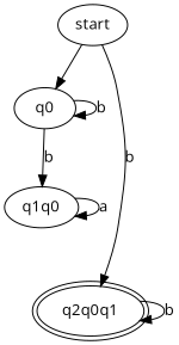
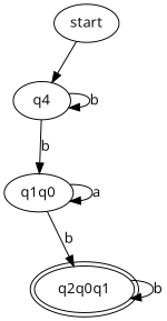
  digraph {
    fontname="Open Sans"
    node [fontname="Open Sans"]
    edge [fontname="Open Sans"]
-   q0
+   q0 [label=q4]
    q1q0
    q2q0q1 [peripheries=2]
    start
    q0 -> q0 [label=b]
    q0 -> q1q0 [label=b]
    q1q0 -> q1q0 [label=a]
-   start -> q2q0q1 [label=b]
+   q1q0 -> q2q0q1 [label=b]
    q2q0q1 -> q2q0q1 [label=b]
    start -> q0
  }
